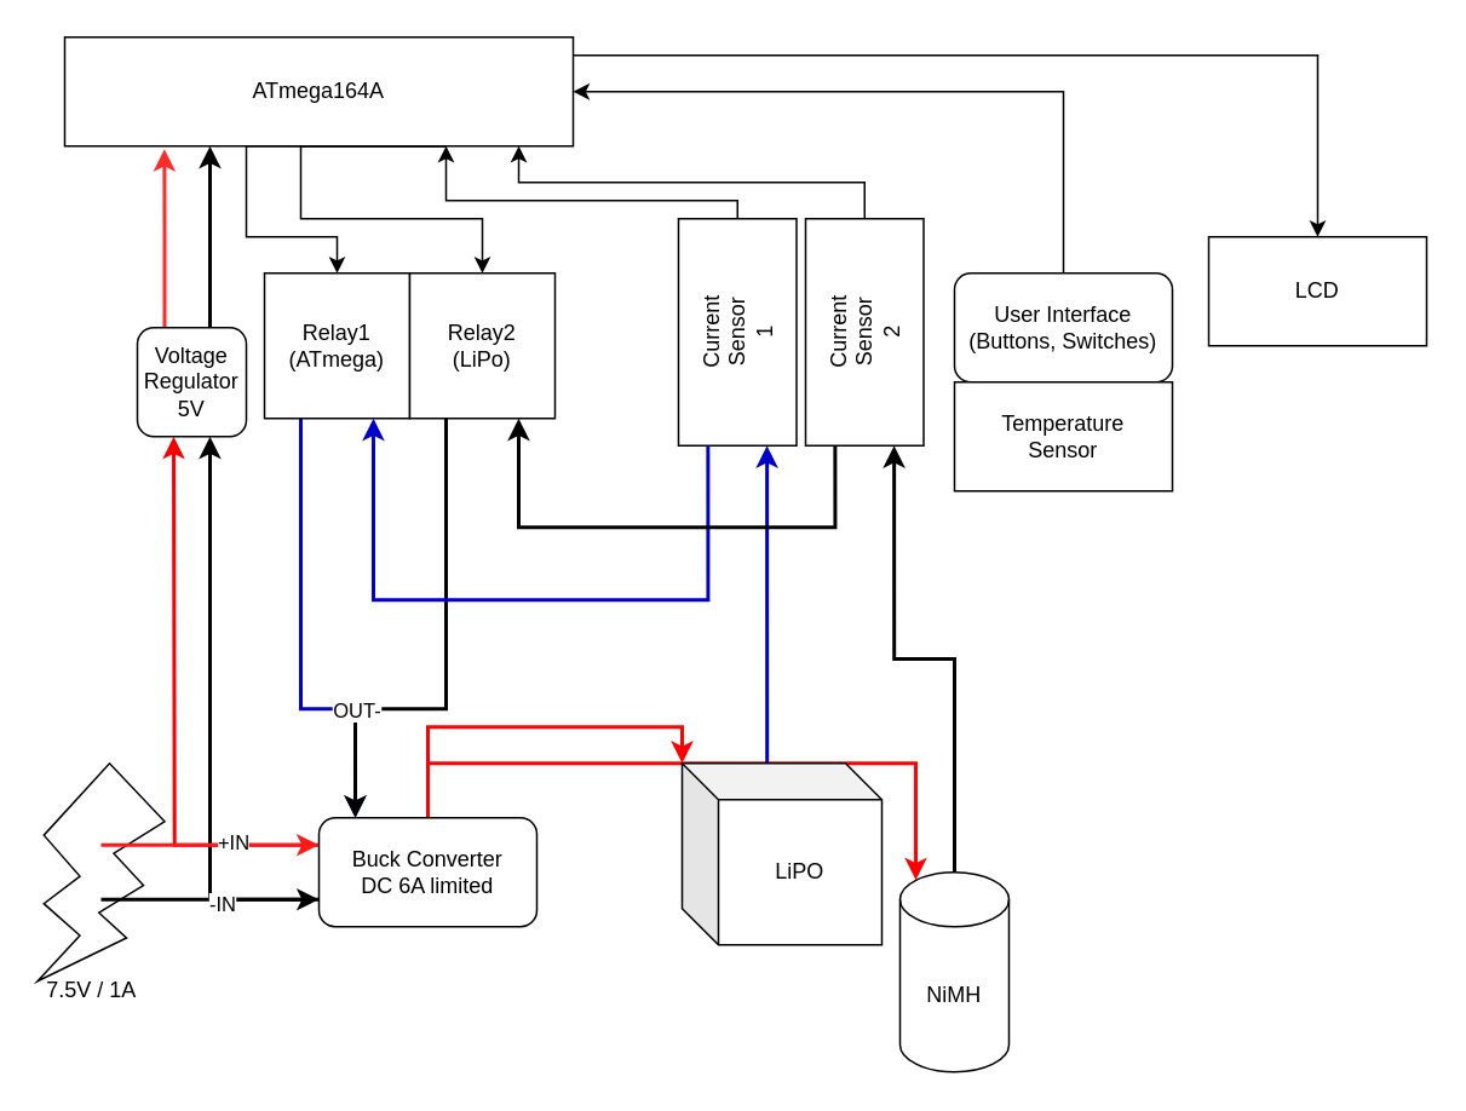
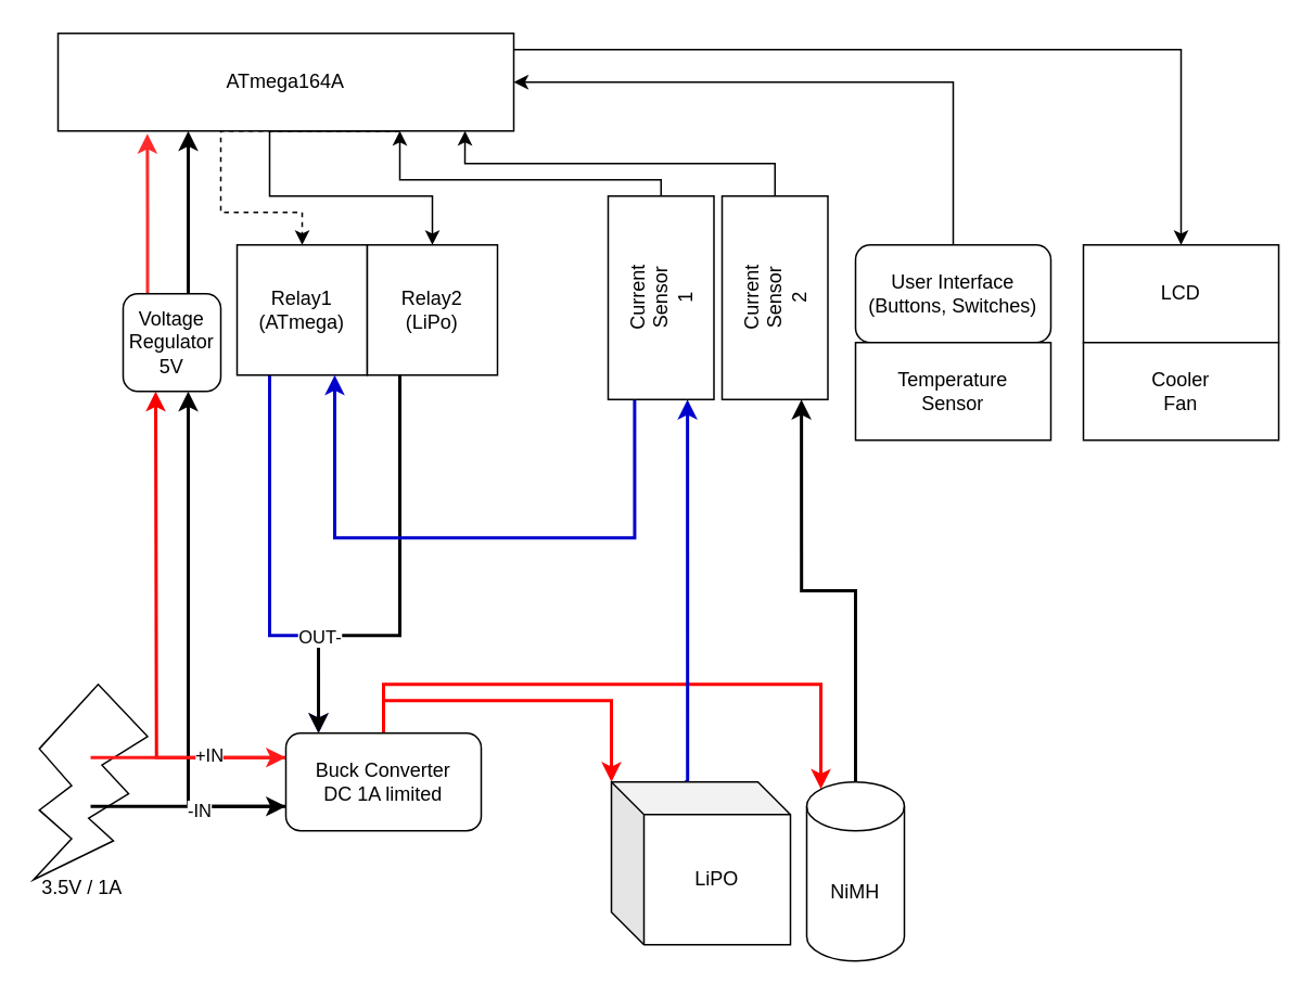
  <mxCell id="0" />
  <mxCell id="1" parent="0" />
- <mxCell id="2" style="edgeStyle=orthogonalEdgeStyle;rounded=0;orthogonalLoop=1;jettySize=auto;html=1;exitX=0.75;exitY=1;exitDx=0;exitDy=0;entryX=0.5;entryY=0;entryDx=0;entryDy=0;" edge="1" parent="1" source="5" target="7"><mxGeometry relative="1" as="geometry"><Array as="points"><mxPoint x="135" y="80" /><mxPoint x="135" y="130" /><mxPoint x="185" y="130" /></Array></mxGeometry></mxCell>
+ <mxCell id="2" style="edgeStyle=orthogonalEdgeStyle;rounded=0;orthogonalLoop=1;jettySize=auto;html=1;exitX=0.75;exitY=1;exitDx=0;exitDy=0;entryX=0.5;entryY=0;entryDx=0;entryDy=0;dashed=1;" edge="1" parent="1" source="5" target="7"><mxGeometry relative="1" as="geometry"><Array as="points"><mxPoint x="135" y="80" /><mxPoint x="135" y="130" /><mxPoint x="185" y="130" /></Array></mxGeometry></mxCell>
  <mxCell id="3" style="edgeStyle=orthogonalEdgeStyle;rounded=0;orthogonalLoop=1;jettySize=auto;html=1;exitX=0.75;exitY=1;exitDx=0;exitDy=0;entryX=0.5;entryY=0;entryDx=0;entryDy=0;" edge="1" parent="1" source="5" target="10"><mxGeometry relative="1" as="geometry"><mxPoint x="605" y="140" as="targetPoint" /><Array as="points"><mxPoint x="165" y="80" /><mxPoint x="165" y="120" /><mxPoint x="265" y="120" /></Array></mxGeometry></mxCell>
  <mxCell id="4" value="" style="edgeStyle=orthogonalEdgeStyle;rounded=0;orthogonalLoop=1;jettySize=auto;html=1;" edge="1" parent="1" source="5" target="26"><mxGeometry relative="1" as="geometry"><Array as="points"><mxPoint x="335" y="30" /><mxPoint x="335" y="30" /></Array></mxGeometry></mxCell>
  <mxCell id="5" value="ATmega164A" style="rounded=0;whiteSpace=wrap;html=1;" vertex="1" parent="1"><mxGeometry x="35" y="20" width="280" height="60" as="geometry" /></mxCell>
  <mxCell id="6" style="edgeStyle=orthogonalEdgeStyle;rounded=0;orthogonalLoop=1;jettySize=auto;html=1;exitX=0.25;exitY=1;exitDx=0;exitDy=0;strokeWidth=2;strokeColor=#0000CC;" edge="1" parent="1" source="7"><mxGeometry relative="1" as="geometry"><mxPoint x="195" y="450" as="targetPoint" /><Array as="points"><mxPoint x="165" y="390" /><mxPoint x="195" y="390" /><mxPoint x="195" y="450" /></Array></mxGeometry></mxCell>
  <mxCell id="7" value="Relay1&lt;br&gt;(ATmega)&lt;br&gt;" style="whiteSpace=wrap;html=1;aspect=fixed;" vertex="1" parent="1"><mxGeometry x="145" y="150" width="80" height="80" as="geometry" /></mxCell>
  <mxCell id="8" style="edgeStyle=orthogonalEdgeStyle;rounded=0;orthogonalLoop=1;jettySize=auto;html=1;exitX=0.25;exitY=1;exitDx=0;exitDy=0;strokeWidth=2;entryX=0.167;entryY=0;entryDx=0;entryDy=0;entryPerimeter=0;" edge="1" parent="1" source="10" target="15"><mxGeometry relative="1" as="geometry"><mxPoint x="195" y="330" as="targetPoint" /><Array as="points"><mxPoint x="245" y="390" /><mxPoint x="195" y="390" /></Array></mxGeometry></mxCell>
  <mxCell id="9" value="OUT-" style="edgeLabel;html=1;align=center;verticalAlign=middle;resizable=0;points=[];" vertex="1" connectable="0" parent="8"><mxGeometry x="0.556" relative="1" as="geometry"><mxPoint as="offset" /></mxGeometry></mxCell>
  <mxCell id="10" value="Relay2&lt;br&gt;(LiPo)" style="whiteSpace=wrap;html=1;aspect=fixed;" vertex="1" parent="1"><mxGeometry x="225" y="150" width="80" height="80" as="geometry" /></mxCell>
  <mxCell id="11" style="edgeStyle=orthogonalEdgeStyle;rounded=0;orthogonalLoop=1;jettySize=auto;html=1;exitX=0.5;exitY=0;exitDx=0;exitDy=0;entryX=0;entryY=0;entryDx=0;entryDy=0;entryPerimeter=0;strokeColor=#FF0000;strokeWidth=2;" edge="1" parent="1" source="15" target="25"><mxGeometry relative="1" as="geometry" /></mxCell>
  <mxCell id="12" style="edgeStyle=orthogonalEdgeStyle;rounded=0;orthogonalLoop=1;jettySize=auto;html=1;exitX=0.5;exitY=0;exitDx=0;exitDy=0;entryX=0.145;entryY=0;entryDx=0;entryDy=4.35;entryPerimeter=0;strokeColor=#FF0000;strokeWidth=2;" edge="1" parent="1" source="15" target="23"><mxGeometry relative="1" as="geometry"><Array as="points"><mxPoint x="235" y="420" /><mxPoint x="504" y="420" /></Array></mxGeometry></mxCell>
  <mxCell id="13" style="edgeStyle=orthogonalEdgeStyle;rounded=0;orthogonalLoop=1;jettySize=auto;html=1;exitX=0;exitY=0.25;exitDx=0;exitDy=0;strokeColor=#F70000;strokeWidth=2;" edge="1" parent="1" source="15"><mxGeometry relative="1" as="geometry"><mxPoint x="95" y="240" as="targetPoint" /></mxGeometry></mxCell>
  <mxCell id="14" style="edgeStyle=orthogonalEdgeStyle;rounded=0;orthogonalLoop=1;jettySize=auto;html=1;exitX=0;exitY=0.75;exitDx=0;exitDy=0;strokeColor=#000000;strokeWidth=2;" edge="1" parent="1" source="15"><mxGeometry relative="1" as="geometry"><mxPoint x="115" y="240" as="targetPoint" /><Array as="points"><mxPoint x="115" y="495" /></Array></mxGeometry></mxCell>
- <mxCell id="15" value="Buck Converter&lt;br&gt;DC 6A limited" style="rounded=1;whiteSpace=wrap;html=1;" vertex="1" parent="1"><mxGeometry x="175" y="450" width="120" height="60" as="geometry" /></mxCell>
+ <mxCell id="15" value="Buck Converter&lt;br&gt;DC 1A limited" style="rounded=1;whiteSpace=wrap;html=1;" vertex="1" parent="1"><mxGeometry x="175" y="450" width="120" height="60" as="geometry" /></mxCell>
  <mxCell id="16" value="" style="verticalLabelPosition=bottom;verticalAlign=top;html=1;shape=mxgraph.basic.flash" vertex="1" parent="1"><mxGeometry x="20" y="420" width="70" height="120" as="geometry" /></mxCell>
- <mxCell id="17" value="7.5V / 1A" style="text;html=1;strokeColor=none;fillColor=none;align=center;verticalAlign=middle;whiteSpace=wrap;rounded=0;" vertex="1" parent="1"><mxGeometry x="20" y="530" width="60" height="30" as="geometry" /></mxCell>
+ <mxCell id="17" value="3.5V / 1A" style="text;html=1;strokeColor=none;fillColor=none;align=center;verticalAlign=middle;whiteSpace=wrap;rounded=0;" vertex="1" parent="1"><mxGeometry x="20" y="530" width="60" height="30" as="geometry" /></mxCell>
  <mxCell id="18" value="" style="endArrow=classic;html=1;rounded=0;entryX=0;entryY=0.25;entryDx=0;entryDy=0;strokeColor=#FF1919;strokeWidth=2;exitX=0.5;exitY=0.375;exitDx=0;exitDy=0;exitPerimeter=0;" edge="1" parent="1" source="16" target="15"><mxGeometry width="50" height="50" relative="1" as="geometry"><mxPoint x="55" y="345" as="sourcePoint" /><mxPoint x="445" y="290" as="targetPoint" /><Array as="points" /></mxGeometry></mxCell>
  <mxCell id="19" value="+IN" style="edgeLabel;html=1;align=center;verticalAlign=middle;resizable=0;points=[];" vertex="1" connectable="0" parent="18"><mxGeometry x="0.2" y="2" relative="1" as="geometry"><mxPoint as="offset" /></mxGeometry></mxCell>
  <mxCell id="20" value="" style="endArrow=classic;html=1;rounded=0;exitX=0.5;exitY=0.625;exitDx=0;exitDy=0;exitPerimeter=0;strokeWidth=2;entryX=0;entryY=0.75;entryDx=0;entryDy=0;" edge="1" parent="1" source="16" target="15"><mxGeometry width="50" height="50" relative="1" as="geometry"><mxPoint x="55" y="385" as="sourcePoint" /><mxPoint x="165" y="375" as="targetPoint" /><Array as="points" /></mxGeometry></mxCell>
  <mxCell id="21" value="-IN" style="edgeLabel;html=1;align=center;verticalAlign=middle;resizable=0;points=[];" vertex="1" connectable="0" parent="20"><mxGeometry x="0.106" y="-2" relative="1" as="geometry"><mxPoint as="offset" /></mxGeometry></mxCell>
  <mxCell id="22" style="edgeStyle=orthogonalEdgeStyle;rounded=0;orthogonalLoop=1;jettySize=auto;html=1;exitX=0.5;exitY=0;exitDx=0;exitDy=0;exitPerimeter=0;entryX=0;entryY=0.75;entryDx=0;entryDy=0;strokeWidth=2;" edge="1" parent="1" source="23" target="33"><mxGeometry relative="1" as="geometry" /></mxCell>
  <mxCell id="23" value="NiMH" style="shape=cylinder3;whiteSpace=wrap;html=1;boundedLbl=1;backgroundOutline=1;size=15;" vertex="1" parent="1"><mxGeometry x="495" y="480" width="60" height="110" as="geometry" /></mxCell>
  <mxCell id="24" style="edgeStyle=orthogonalEdgeStyle;rounded=0;orthogonalLoop=1;jettySize=auto;html=1;exitX=0;exitY=0;exitDx=45;exitDy=0;exitPerimeter=0;entryX=0;entryY=0.75;entryDx=0;entryDy=0;strokeWidth=2;strokeColor=#0000CC;" edge="1" parent="1" source="25" target="30"><mxGeometry relative="1" as="geometry"><Array as="points"><mxPoint x="422" y="480" /></Array></mxGeometry></mxCell>
- <mxCell id="25" value="LiPO" style="shape=cube;whiteSpace=wrap;html=1;boundedLbl=1;backgroundOutline=1;darkOpacity=0.05;darkOpacity2=0.1;" vertex="1" parent="1"><mxGeometry x="375" y="420" width="110" height="100" as="geometry" /></mxCell>
- <mxCell id="26" value="LCD" style="whiteSpace=wrap;html=1;rounded=0;" vertex="1" parent="1"><mxGeometry x="665" y="130" width="120" height="60" as="geometry" /></mxCell>
+ <mxCell id="25" value="LiPO" style="shape=cube;whiteSpace=wrap;html=1;boundedLbl=1;backgroundOutline=1;darkOpacity=0.05;darkOpacity2=0.1;" vertex="1" parent="1"><mxGeometry x="375" y="480" width="110" height="100" as="geometry" /></mxCell>
+ <mxCell id="26" value="LCD" style="whiteSpace=wrap;html=1;rounded=0;" vertex="1" parent="1"><mxGeometry x="665" y="150" width="120" height="60" as="geometry" /></mxCell>
  <mxCell id="27" style="edgeStyle=orthogonalEdgeStyle;rounded=0;orthogonalLoop=1;jettySize=auto;html=1;exitX=1;exitY=0.5;exitDx=0;exitDy=0;entryX=0.75;entryY=1;entryDx=0;entryDy=0;" edge="1" parent="1" source="30" target="5"><mxGeometry relative="1" as="geometry"><Array as="points"><mxPoint x="406" y="110" /><mxPoint x="245" y="110" /></Array></mxGeometry></mxCell>
  <mxCell id="28" style="edgeStyle=orthogonalEdgeStyle;rounded=0;orthogonalLoop=1;jettySize=auto;html=1;exitX=0;exitY=0.25;exitDx=0;exitDy=0;entryX=0;entryY=0.25;entryDx=0;entryDy=0;" edge="1" parent="1" source="30" target="30"><mxGeometry relative="1" as="geometry"><mxPoint x="285" y="310" as="targetPoint" /></mxGeometry></mxCell>
  <mxCell id="29" style="edgeStyle=orthogonalEdgeStyle;rounded=0;orthogonalLoop=1;jettySize=auto;html=1;exitX=0;exitY=0.25;exitDx=0;exitDy=0;entryX=0.75;entryY=1;entryDx=0;entryDy=0;strokeWidth=2;strokeColor=#0000CC;" edge="1" parent="1" source="30" target="7"><mxGeometry relative="1" as="geometry"><Array as="points"><mxPoint x="389" y="330" /><mxPoint x="205" y="330" /></Array></mxGeometry></mxCell>
  <mxCell id="30" value="Current&lt;br&gt;Sensor&lt;br&gt;1" style="rounded=0;whiteSpace=wrap;html=1;rotation=-90;" vertex="1" parent="1"><mxGeometry x="343" y="150" width="125" height="65" as="geometry" /></mxCell>
  <mxCell id="31" style="edgeStyle=orthogonalEdgeStyle;rounded=0;orthogonalLoop=1;jettySize=auto;html=1;exitX=1;exitY=0.5;exitDx=0;exitDy=0;entryX=0.893;entryY=1;entryDx=0;entryDy=0;entryPerimeter=0;" edge="1" parent="1" source="33" target="5"><mxGeometry relative="1" as="geometry"><Array as="points"><mxPoint x="476" y="100" /><mxPoint x="285" y="100" /></Array></mxGeometry></mxCell>
- <mxCell id="32" style="edgeStyle=orthogonalEdgeStyle;rounded=0;orthogonalLoop=1;jettySize=auto;html=1;exitX=0;exitY=0.25;exitDx=0;exitDy=0;entryX=0.75;entryY=1;entryDx=0;entryDy=0;strokeWidth=2;" edge="1" parent="1" source="33" target="10"><mxGeometry relative="1" as="geometry"><Array as="points"><mxPoint x="459" y="290" /><mxPoint x="285" y="290" /></Array></mxGeometry></mxCell>
  <mxCell id="33" value="Current&lt;br&gt;Sensor&lt;br&gt;2" style="rounded=0;whiteSpace=wrap;html=1;rotation=-90;" vertex="1" parent="1"><mxGeometry x="413" y="150" width="125" height="65" as="geometry" /></mxCell>
  <mxCell id="34" value="" style="edgeStyle=orthogonalEdgeStyle;rounded=0;orthogonalLoop=1;jettySize=auto;html=1;strokeColor=#000000;strokeWidth=2;" edge="1" parent="1" source="36"><mxGeometry relative="1" as="geometry"><mxPoint x="115" y="80" as="targetPoint" /><Array as="points"><mxPoint x="115" y="80" /></Array></mxGeometry></mxCell>
  <mxCell id="35" style="edgeStyle=orthogonalEdgeStyle;rounded=0;orthogonalLoop=1;jettySize=auto;html=1;exitX=0.25;exitY=0;exitDx=0;exitDy=0;entryX=0.196;entryY=1.028;entryDx=0;entryDy=0;entryPerimeter=0;strokeColor=#FF2B2B;strokeWidth=2;" edge="1" parent="1" source="36" target="5"><mxGeometry relative="1" as="geometry" /></mxCell>
  <mxCell id="36" value="Voltage&lt;br&gt;Regulator&lt;br&gt;5V" style="rounded=1;whiteSpace=wrap;html=1;" vertex="1" parent="1"><mxGeometry x="75" y="180" width="60" height="60" as="geometry" /></mxCell>
  <mxCell id="37" style="edgeStyle=orthogonalEdgeStyle;rounded=0;orthogonalLoop=1;jettySize=auto;html=1;entryX=1;entryY=0.5;entryDx=0;entryDy=0;strokeColor=#000000;strokeWidth=1;exitX=0.25;exitY=0;exitDx=0;exitDy=0;" edge="1" parent="1" source="38" target="5"><mxGeometry relative="1" as="geometry"><Array as="points"><mxPoint x="585" y="50" /></Array></mxGeometry></mxCell>
  <mxCell id="38" value="User Interface&lt;br&gt;(Buttons, Switches)" style="rounded=1;whiteSpace=wrap;html=1;" vertex="1" parent="1"><mxGeometry x="525" y="150" width="120" height="60" as="geometry" /></mxCell>
  <mxCell id="39" value="Temperature&lt;br&gt;Sensor" style="whiteSpace=wrap;html=1;rounded=0;" vertex="1" parent="1"><mxGeometry x="525" y="210" width="120" height="60" as="geometry" /></mxCell>
+ <mxCell id="40" value="Cooler&lt;br&gt;Fan" style="whiteSpace=wrap;html=1;rounded=0;" vertex="1" parent="1"><mxGeometry x="665" y="210" width="120" height="60" as="geometry" /></mxCell>
